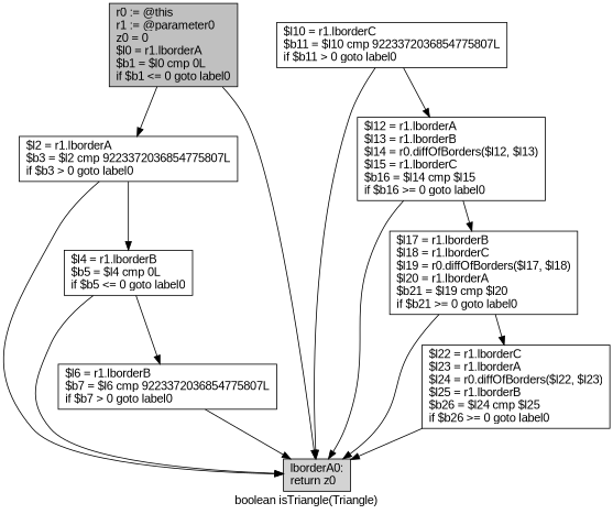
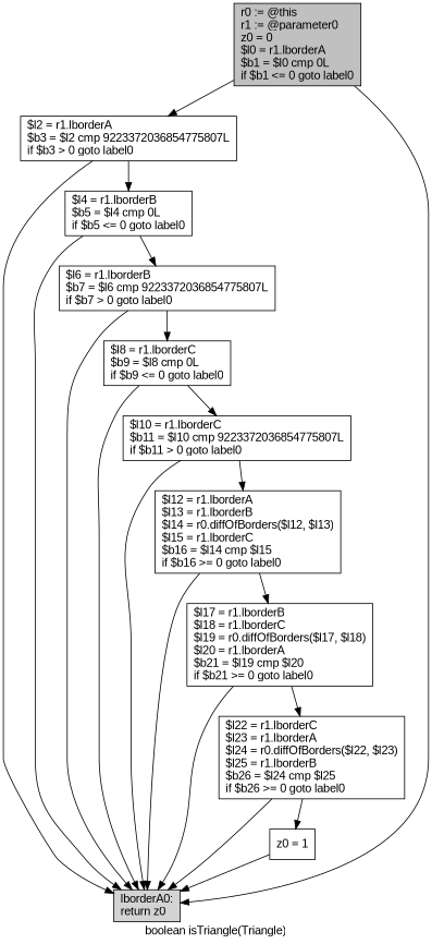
  digraph {
    fontname="Liberation Sans"
    label="boolean isTriangle(Triangle)"
    node [fontname="Liberation Sans" shape=box]
    edge [fontname="Liberation Sans"]
    n1 [fillcolor=gray label="r0 := @this\lr1 := @parameter0\lz0 = 0\l$l0 = r1.lborderA\l$b1 = $l0 cmp 0L\lif $b1 <= 0 goto label0\l" style=filled]
    n2 [label="$l2 = r1.lborderA\l$b3 = $l2 cmp 9223372036854775807L\lif $b3 > 0 goto label0\l"]
    n3 [fillcolor=lightgray label="lborderA0:\nreturn z0\l" style=filled]
    n4 [label="$l4 = r1.lborderB\l$b5 = $l4 cmp 0L\lif $b5 <= 0 goto label0\l"]
    n5 [label="$l6 = r1.lborderB\l$b7 = $l6 cmp 9223372036854775807L\lif $b7 > 0 goto label0\l"]
+   n6 [label="$l8 = r1.lborderC\l$b9 = $l8 cmp 0L\lif $b9 <= 0 goto label0\l"]
    n7 [label="$l10 = r1.lborderC\l$b11 = $l10 cmp 9223372036854775807L\lif $b11 > 0 goto label0\l"]
    n8 [label="$l12 = r1.lborderA\l$l13 = r1.lborderB\l$l14 = r0.diffOfBorders($l12, $l13)\l$l15 = r1.lborderC\l$b16 = $l14 cmp $l15\lif $b16 >= 0 goto label0\l"]
    n9 [label="$l17 = r1.lborderB\l$l18 = r1.lborderC\l$l19 = r0.diffOfBorders($l17, $l18)\l$l20 = r1.lborderA\l$b21 = $l19 cmp $l20\lif $b21 >= 0 goto label0\l"]
    n10 [label="$l22 = r1.lborderC\l$l23 = r1.lborderA\l$l24 = r0.diffOfBorders($l22, $l23)\l$l25 = r1.lborderB\l$b26 = $l24 cmp $l25\lif $b26 >= 0 goto label0\l"]
+   n11 [label="z0 = 1\l"]
    n1 -> n2
    n1 -> n3
    n2 -> n3
    n2 -> n4
    n4 -> n3
    n4 -> n5
    n5 -> n3
+   n5 -> n6
+   n6 -> n3
+   n6 -> n7
    n7 -> n3
    n7 -> n8
    n8 -> n3
    n8 -> n9
    n9 -> n3
    n9 -> n10
    n10 -> n3
+   n10 -> n11
+   n11 -> n3
  }
